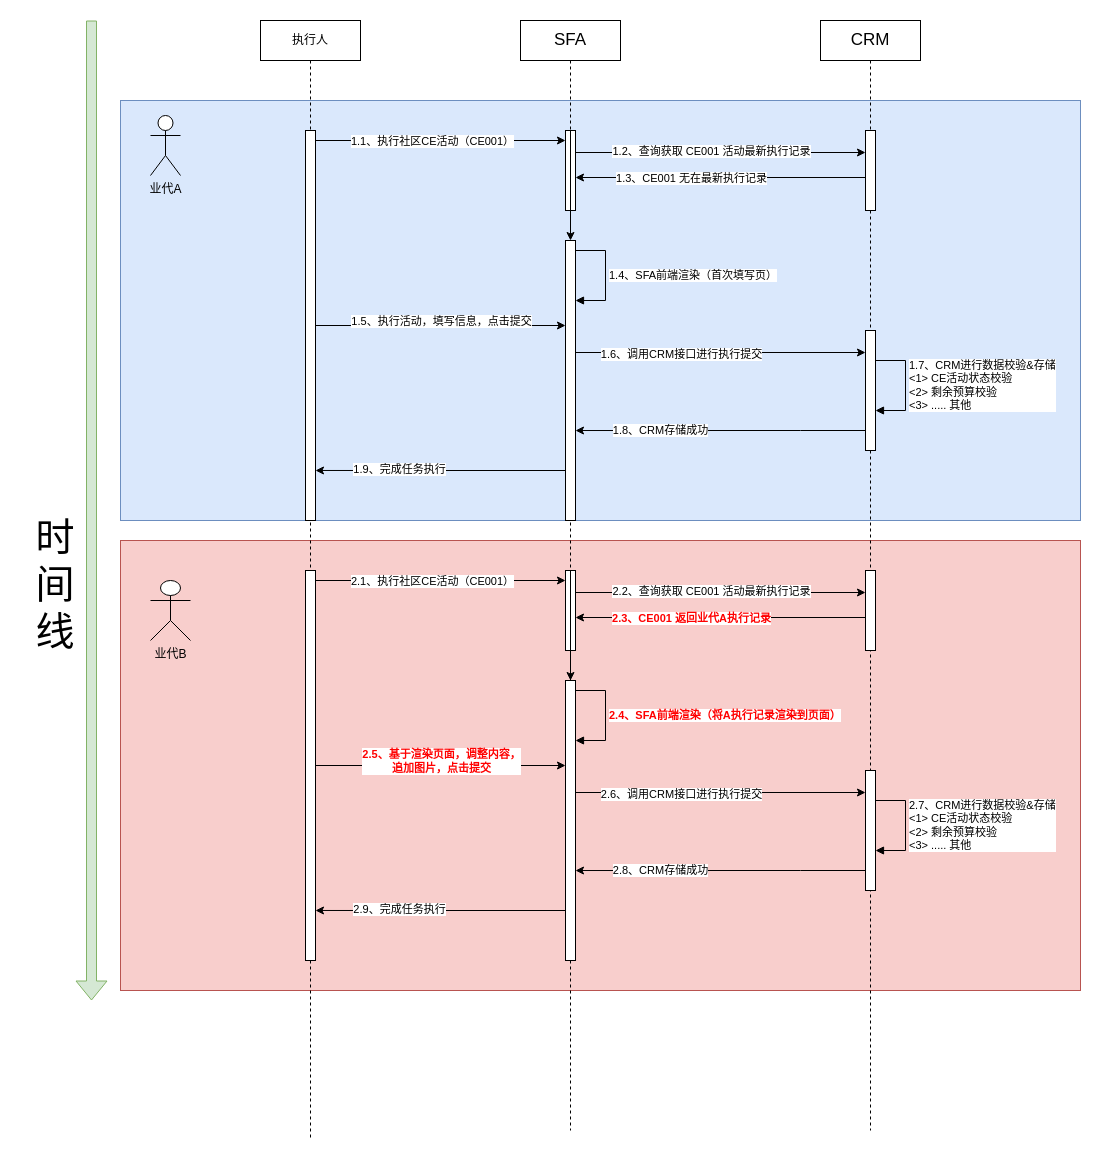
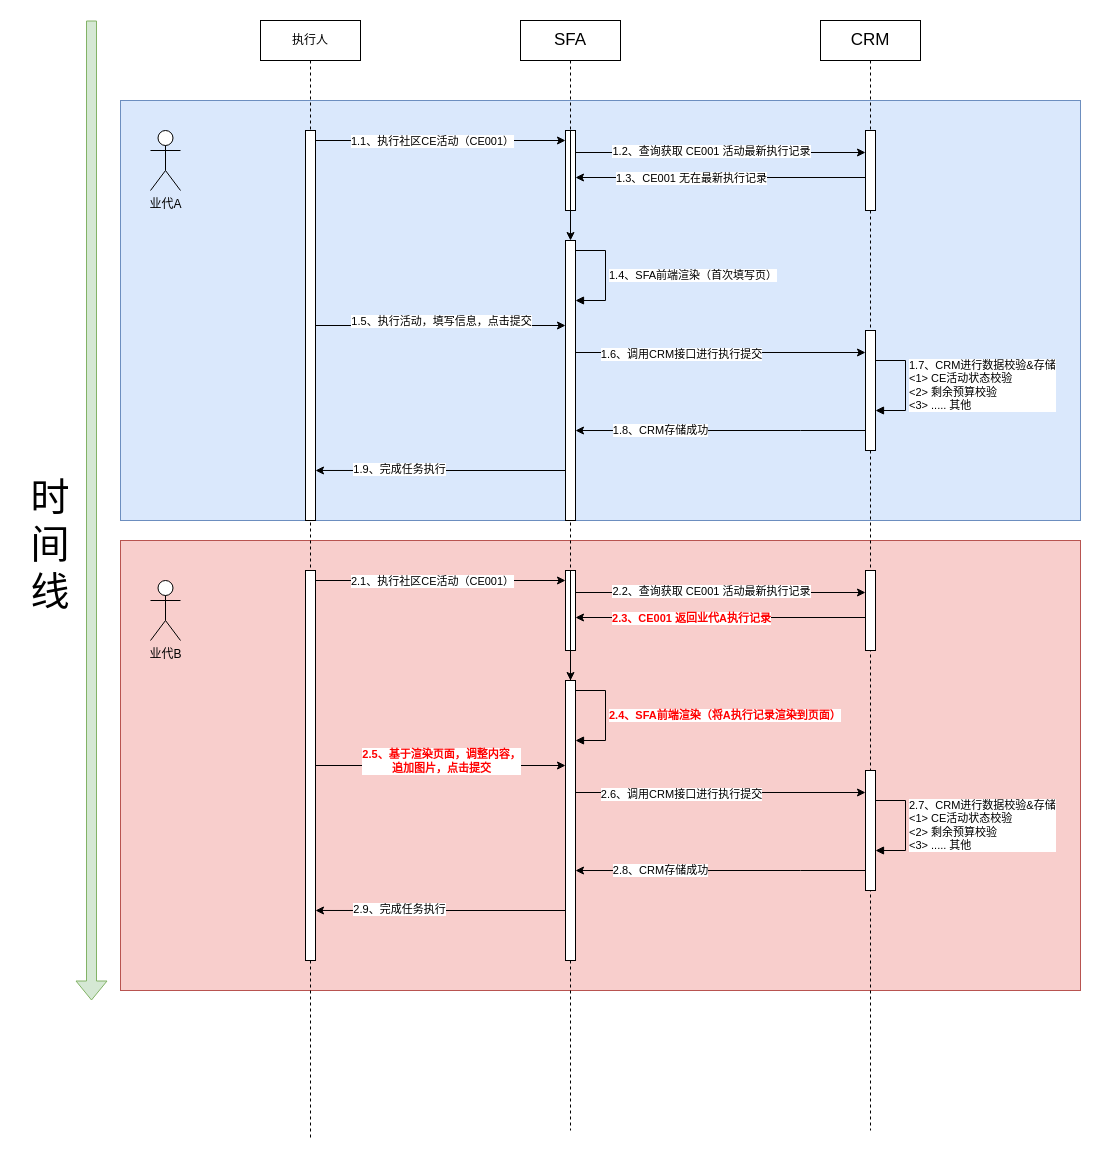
  <mxCell id="0" />
  <mxCell id="1" parent="0" />
  <mxCell id="2" value="" style="rounded=0;whiteSpace=wrap;html=1;fillColor=#f8cecc;strokeColor=#b85450;" vertex="1" parent="1"><mxGeometry x="120" y="540" width="960" height="450" as="geometry" /></mxCell>
  <mxCell id="3" value="" style="rounded=0;whiteSpace=wrap;html=1;fillColor=#dae8fc;strokeColor=#6c8ebf;" vertex="1" parent="1"><mxGeometry x="120" y="100" width="960" height="420" as="geometry" /></mxCell>
  <mxCell id="4" value="SFA" style="shape=umlLifeline;perimeter=lifelinePerimeter;whiteSpace=wrap;html=1;container=1;dropTarget=0;collapsible=0;recursiveResize=0;outlineConnect=0;portConstraint=eastwest;newEdgeStyle={&quot;curved&quot;:0,&quot;rounded&quot;:0};fontSize=17;movable=0;resizable=0;rotatable=0;deletable=0;editable=0;locked=1;connectable=0;" vertex="1" parent="1"><mxGeometry x="520" y="20" width="100" height="1110" as="geometry" /></mxCell>
  <mxCell id="5" value="CRM" style="shape=umlLifeline;perimeter=lifelinePerimeter;whiteSpace=wrap;html=1;container=1;dropTarget=0;collapsible=0;recursiveResize=0;outlineConnect=0;portConstraint=eastwest;newEdgeStyle={&quot;curved&quot;:0,&quot;rounded&quot;:0};fontSize=17;movable=0;resizable=0;rotatable=0;deletable=0;editable=0;locked=1;connectable=0;" vertex="1" parent="1"><mxGeometry x="820" y="20" width="100" height="1110" as="geometry" /></mxCell>
- <mxCell id="6" value="业代A" style="shape=umlActor;verticalLabelPosition=bottom;verticalAlign=top;html=1;" vertex="1" parent="1"><mxGeometry x="150" y="115" width="30" height="60" as="geometry" /></mxCell>
+ <mxCell id="6" value="业代A" style="shape=umlActor;verticalLabelPosition=bottom;verticalAlign=top;html=1;" vertex="1" parent="1"><mxGeometry x="150" y="130" width="30" height="60" as="geometry" /></mxCell>
  <mxCell id="7" value="" style="edgeStyle=orthogonalEdgeStyle;rounded=0;orthogonalLoop=1;jettySize=auto;html=1;curved=0;" edge="1" parent="1"><mxGeometry relative="1" as="geometry"><mxPoint x="575" y="152" as="sourcePoint" /><mxPoint x="865" y="152" as="targetPoint" /></mxGeometry></mxCell>
  <mxCell id="8" value="1.2、查询获取 CE001 活动最新执行记录" style="edgeLabel;html=1;align=center;verticalAlign=middle;resizable=0;points=[];" vertex="1" connectable="0" parent="7"><mxGeometry x="-0.214" y="2" relative="1" as="geometry"><mxPoint x="21" as="offset" /></mxGeometry></mxCell>
  <mxCell id="9" value="" style="html=1;points=[[0,0,0,0,5],[0,1,0,0,-5],[1,0,0,0,5],[1,1,0,0,-5]];perimeter=orthogonalPerimeter;outlineConnect=0;targetShapes=umlLifeline;portConstraint=eastwest;newEdgeStyle={&quot;curved&quot;:0,&quot;rounded&quot;:0};" vertex="1" parent="1"><mxGeometry x="565" y="130" width="10" height="80" as="geometry" /></mxCell>
  <mxCell id="10" value="" style="edgeStyle=orthogonalEdgeStyle;rounded=0;orthogonalLoop=1;jettySize=auto;html=1;curved=0;" edge="1" parent="1"><mxGeometry relative="1" as="geometry"><mxPoint x="865" y="177" as="sourcePoint" /><mxPoint x="575" y="177" as="targetPoint" /></mxGeometry></mxCell>
  <mxCell id="11" value="1.3、CE001 无在最新执行记录" style="edgeLabel;html=1;align=center;verticalAlign=middle;resizable=0;points=[];" vertex="1" connectable="0" parent="10"><mxGeometry x="0.503" relative="1" as="geometry"><mxPoint x="43" as="offset" /></mxGeometry></mxCell>
  <mxCell id="12" value="" style="html=1;points=[[0,0,0,0,5],[0,1,0,0,-5],[1,0,0,0,5],[1,1,0,0,-5]];perimeter=orthogonalPerimeter;outlineConnect=0;targetShapes=umlLifeline;portConstraint=eastwest;newEdgeStyle={&quot;curved&quot;:0,&quot;rounded&quot;:0};" vertex="1" parent="1"><mxGeometry x="865" y="130" width="10" height="80" as="geometry" /></mxCell>
  <mxCell id="13" value="" style="edgeStyle=orthogonalEdgeStyle;rounded=0;orthogonalLoop=1;jettySize=auto;html=1;curved=0;" edge="1" parent="1"><mxGeometry relative="1" as="geometry"><mxPoint x="575" y="352" as="sourcePoint" /><mxPoint x="865" y="352" as="targetPoint" /></mxGeometry></mxCell>
  <mxCell id="14" value="1.6、调用CRM接口进行执行提交" style="edgeLabel;html=1;align=center;verticalAlign=middle;resizable=0;points=[];" vertex="1" connectable="0" parent="13"><mxGeometry x="-0.302" y="-1" relative="1" as="geometry"><mxPoint x="4" as="offset" /></mxGeometry></mxCell>
  <mxCell id="15" value="" style="edgeStyle=orthogonalEdgeStyle;rounded=0;orthogonalLoop=1;jettySize=auto;html=1;curved=0;" edge="1" parent="1" source="17"><mxGeometry relative="1" as="geometry"><mxPoint x="315" y="469.966" as="targetPoint" /><Array as="points"><mxPoint x="390" y="470" /><mxPoint x="390" y="470" /></Array></mxGeometry></mxCell>
  <mxCell id="16" value="1.9、完成任务执行" style="edgeLabel;html=1;align=center;verticalAlign=middle;resizable=0;points=[];" vertex="1" connectable="0" parent="15"><mxGeometry x="0.339" y="-2" relative="1" as="geometry"><mxPoint as="offset" /></mxGeometry></mxCell>
  <mxCell id="17" value="" style="html=1;points=[[0,0,0,0,5],[0,1,0,0,-5],[1,0,0,0,5],[1,1,0,0,-5]];perimeter=orthogonalPerimeter;outlineConnect=0;targetShapes=umlLifeline;portConstraint=eastwest;newEdgeStyle={&quot;curved&quot;:0,&quot;rounded&quot;:0};" vertex="1" parent="1"><mxGeometry x="565" y="240" width="10" height="280" as="geometry" /></mxCell>
  <mxCell id="18" value="" style="endArrow=classic;html=1;rounded=0;" edge="1" parent="1"><mxGeometry width="50" height="50" relative="1" as="geometry"><mxPoint x="570" y="130" as="sourcePoint" /><mxPoint x="570" y="240" as="targetPoint" /></mxGeometry></mxCell>
  <mxCell id="19" value="1.4、SFA前端渲染（首次填写页）" style="html=1;align=left;spacingLeft=2;endArrow=block;rounded=0;edgeStyle=orthogonalEdgeStyle;curved=0;rounded=0;" edge="1" parent="1"><mxGeometry relative="1" as="geometry"><mxPoint x="575" y="250" as="sourcePoint" /><Array as="points"><mxPoint x="605" y="250" /><mxPoint x="605" y="300" /></Array><mxPoint x="575" y="300" as="targetPoint" /></mxGeometry></mxCell>
  <mxCell id="20" value="" style="edgeStyle=orthogonalEdgeStyle;rounded=0;orthogonalLoop=1;jettySize=auto;html=1;curved=0;" edge="1" parent="1" source="22"><mxGeometry relative="1" as="geometry"><mxPoint x="575" y="430.029" as="targetPoint" /><Array as="points"><mxPoint x="800" y="430" /><mxPoint x="800" y="430" /></Array></mxGeometry></mxCell>
  <mxCell id="21" value="1.8、CRM存储成功" style="edgeLabel;html=1;align=center;verticalAlign=middle;resizable=0;points=[];" vertex="1" connectable="0" parent="20"><mxGeometry x="0.65" y="-1" relative="1" as="geometry"><mxPoint x="34" as="offset" /></mxGeometry></mxCell>
  <mxCell id="22" value="" style="html=1;points=[[0,0,0,0,5],[0,1,0,0,-5],[1,0,0,0,5],[1,1,0,0,-5]];perimeter=orthogonalPerimeter;outlineConnect=0;targetShapes=umlLifeline;portConstraint=eastwest;newEdgeStyle={&quot;curved&quot;:0,&quot;rounded&quot;:0};" vertex="1" parent="1"><mxGeometry x="865" y="330" width="10" height="120" as="geometry" /></mxCell>
  <mxCell id="23" value="执行人" style="shape=umlLifeline;perimeter=lifelinePerimeter;whiteSpace=wrap;html=1;container=1;dropTarget=0;collapsible=0;recursiveResize=0;outlineConnect=0;portConstraint=eastwest;newEdgeStyle={&quot;curved&quot;:0,&quot;rounded&quot;:0};movable=0;resizable=0;rotatable=0;deletable=0;editable=0;locked=1;connectable=0;" vertex="1" parent="1"><mxGeometry x="260" y="20" width="100" height="1120" as="geometry" /></mxCell>
  <mxCell id="24" value="" style="edgeStyle=orthogonalEdgeStyle;rounded=0;orthogonalLoop=1;jettySize=auto;html=1;curved=0;" edge="1" parent="1"><mxGeometry relative="1" as="geometry"><mxPoint x="315" y="325" as="sourcePoint" /><mxPoint x="565" y="325" as="targetPoint" /></mxGeometry></mxCell>
  <mxCell id="25" value="1.5、执行活动，填写信息，点击提交" style="edgeLabel;html=1;align=center;verticalAlign=middle;resizable=0;points=[];" vertex="1" connectable="0" parent="24"><mxGeometry x="-0.424" relative="1" as="geometry"><mxPoint x="53" y="-5" as="offset" /></mxGeometry></mxCell>
  <mxCell id="26" value="" style="edgeStyle=orthogonalEdgeStyle;rounded=0;orthogonalLoop=1;jettySize=auto;html=1;curved=0;" edge="1" parent="1"><mxGeometry relative="1" as="geometry"><mxPoint x="315" y="140" as="sourcePoint" /><mxPoint x="565" y="140" as="targetPoint" /></mxGeometry></mxCell>
  <mxCell id="27" value="1.1、执行社区CE活动（CE001）" style="edgeLabel;html=1;align=center;verticalAlign=middle;resizable=0;points=[];" vertex="1" connectable="0" parent="26"><mxGeometry x="-0.069" relative="1" as="geometry"><mxPoint as="offset" /></mxGeometry></mxCell>
  <mxCell id="28" value="" style="html=1;points=[[0,0,0,0,5],[0,1,0,0,-5],[1,0,0,0,5],[1,1,0,0,-5]];perimeter=orthogonalPerimeter;outlineConnect=0;targetShapes=umlLifeline;portConstraint=eastwest;newEdgeStyle={&quot;curved&quot;:0,&quot;rounded&quot;:0};" vertex="1" parent="1"><mxGeometry x="305" y="130" width="10" height="390" as="geometry" /></mxCell>
  <mxCell id="29" value="1.7、CRM进行数据校验&amp;amp;存储&lt;br&gt;&amp;lt;1&amp;gt; CE活动状态校验&lt;br&gt;&amp;lt;2&amp;gt; 剩余预算校验&lt;br&gt;&amp;lt;3&amp;gt; ..... 其他" style="html=1;align=left;spacingLeft=2;endArrow=block;rounded=0;edgeStyle=orthogonalEdgeStyle;curved=0;rounded=0;" edge="1" parent="1" target="22"><mxGeometry relative="1" as="geometry"><mxPoint x="875" y="360" as="sourcePoint" /><Array as="points"><mxPoint x="905" y="360" /><mxPoint x="905" y="410" /></Array><mxPoint x="875" y="410" as="targetPoint" /></mxGeometry></mxCell>
  <mxCell id="30" value="" style="endArrow=classic;html=1;rounded=0;" edge="1" parent="1" source="9"><mxGeometry width="50" height="50" relative="1" as="geometry"><mxPoint x="570" y="210" as="sourcePoint" /><mxPoint x="570" y="130" as="targetPoint" /></mxGeometry></mxCell>
  <mxCell id="31" value="" style="shape=flexArrow;endArrow=classic;html=1;rounded=0;fillColor=#d5e8d4;strokeColor=#82b366;" edge="1" parent="1"><mxGeometry width="50" height="50" relative="1" as="geometry"><mxPoint x="91" y="20" as="sourcePoint" /><mxPoint x="91" y="1000" as="targetPoint" /></mxGeometry></mxCell>
- <mxCell id="32" value="业代B" style="shape=umlActor;verticalLabelPosition=bottom;verticalAlign=top;html=1;" vertex="1" parent="1"><mxGeometry x="150" y="580" width="40" height="60" as="geometry" /></mxCell>
+ <mxCell id="32" value="业代B" style="shape=umlActor;verticalLabelPosition=bottom;verticalAlign=top;html=1;" vertex="1" parent="1"><mxGeometry x="150" y="580" width="30" height="60" as="geometry" /></mxCell>
  <mxCell id="33" value="" style="edgeStyle=orthogonalEdgeStyle;rounded=0;orthogonalLoop=1;jettySize=auto;html=1;curved=0;" edge="1" parent="1"><mxGeometry relative="1" as="geometry"><mxPoint x="575" y="592" as="sourcePoint" /><mxPoint x="865" y="592" as="targetPoint" /></mxGeometry></mxCell>
  <mxCell id="34" value="2.2、查询获取 CE001 活动最新执行记录" style="edgeLabel;html=1;align=center;verticalAlign=middle;resizable=0;points=[];" vertex="1" connectable="0" parent="33"><mxGeometry x="-0.214" y="2" relative="1" as="geometry"><mxPoint x="21" as="offset" /></mxGeometry></mxCell>
  <mxCell id="35" value="" style="html=1;points=[[0,0,0,0,5],[0,1,0,0,-5],[1,0,0,0,5],[1,1,0,0,-5]];perimeter=orthogonalPerimeter;outlineConnect=0;targetShapes=umlLifeline;portConstraint=eastwest;newEdgeStyle={&quot;curved&quot;:0,&quot;rounded&quot;:0};" vertex="1" parent="1"><mxGeometry x="565" y="570" width="10" height="80" as="geometry" /></mxCell>
  <mxCell id="36" value="" style="edgeStyle=orthogonalEdgeStyle;rounded=0;orthogonalLoop=1;jettySize=auto;html=1;curved=0;" edge="1" parent="1"><mxGeometry relative="1" as="geometry"><mxPoint x="865" y="617" as="sourcePoint" /><mxPoint x="575" y="617" as="targetPoint" /></mxGeometry></mxCell>
  <mxCell id="37" value="2.3、CE001 返回业代A执行记录" style="edgeLabel;html=1;align=center;verticalAlign=middle;resizable=0;points=[];fontColor=#FF0000;fontStyle=1" vertex="1" connectable="0" parent="36"><mxGeometry x="0.503" relative="1" as="geometry"><mxPoint x="43" as="offset" /></mxGeometry></mxCell>
  <mxCell id="38" value="" style="html=1;points=[[0,0,0,0,5],[0,1,0,0,-5],[1,0,0,0,5],[1,1,0,0,-5]];perimeter=orthogonalPerimeter;outlineConnect=0;targetShapes=umlLifeline;portConstraint=eastwest;newEdgeStyle={&quot;curved&quot;:0,&quot;rounded&quot;:0};" vertex="1" parent="1"><mxGeometry x="865" y="570" width="10" height="80" as="geometry" /></mxCell>
  <mxCell id="39" value="" style="edgeStyle=orthogonalEdgeStyle;rounded=0;orthogonalLoop=1;jettySize=auto;html=1;curved=0;" edge="1" parent="1"><mxGeometry relative="1" as="geometry"><mxPoint x="575" y="792" as="sourcePoint" /><mxPoint x="865" y="792" as="targetPoint" /></mxGeometry></mxCell>
  <mxCell id="40" value="2.6、调用CRM接口进行执行提交" style="edgeLabel;html=1;align=center;verticalAlign=middle;resizable=0;points=[];" vertex="1" connectable="0" parent="39"><mxGeometry x="-0.302" y="-1" relative="1" as="geometry"><mxPoint x="4" as="offset" /></mxGeometry></mxCell>
  <mxCell id="41" value="" style="edgeStyle=orthogonalEdgeStyle;rounded=0;orthogonalLoop=1;jettySize=auto;html=1;curved=0;" edge="1" parent="1" source="43"><mxGeometry relative="1" as="geometry"><mxPoint x="315" y="909.966" as="targetPoint" /><Array as="points"><mxPoint x="390" y="910" /><mxPoint x="390" y="910" /></Array></mxGeometry></mxCell>
  <mxCell id="42" value="2.9、完成任务执行" style="edgeLabel;html=1;align=center;verticalAlign=middle;resizable=0;points=[];" vertex="1" connectable="0" parent="41"><mxGeometry x="0.339" y="-2" relative="1" as="geometry"><mxPoint as="offset" /></mxGeometry></mxCell>
  <mxCell id="43" value="" style="html=1;points=[[0,0,0,0,5],[0,1,0,0,-5],[1,0,0,0,5],[1,1,0,0,-5]];perimeter=orthogonalPerimeter;outlineConnect=0;targetShapes=umlLifeline;portConstraint=eastwest;newEdgeStyle={&quot;curved&quot;:0,&quot;rounded&quot;:0};" vertex="1" parent="1"><mxGeometry x="565" y="680" width="10" height="280" as="geometry" /></mxCell>
  <mxCell id="44" value="" style="endArrow=classic;html=1;rounded=0;" edge="1" parent="1"><mxGeometry width="50" height="50" relative="1" as="geometry"><mxPoint x="570" y="570" as="sourcePoint" /><mxPoint x="570" y="680" as="targetPoint" /></mxGeometry></mxCell>
  <mxCell id="45" value="2.4、SFA前端渲染（将A执行记录渲染到页面）" style="html=1;align=left;spacingLeft=2;endArrow=block;rounded=0;edgeStyle=orthogonalEdgeStyle;curved=0;rounded=0;fontColor=#FF0000;fontStyle=1" edge="1" parent="1"><mxGeometry relative="1" as="geometry"><mxPoint x="575" y="690" as="sourcePoint" /><Array as="points"><mxPoint x="605" y="690" /><mxPoint x="605" y="740" /></Array><mxPoint x="575" y="740" as="targetPoint" /></mxGeometry></mxCell>
  <mxCell id="46" value="" style="edgeStyle=orthogonalEdgeStyle;rounded=0;orthogonalLoop=1;jettySize=auto;html=1;curved=0;" edge="1" parent="1" source="48"><mxGeometry relative="1" as="geometry"><mxPoint x="575" y="870.029" as="targetPoint" /><Array as="points"><mxPoint x="800" y="870" /><mxPoint x="800" y="870" /></Array></mxGeometry></mxCell>
  <mxCell id="47" value="2.8、CRM存储成功" style="edgeLabel;html=1;align=center;verticalAlign=middle;resizable=0;points=[];" vertex="1" connectable="0" parent="46"><mxGeometry x="0.65" y="-1" relative="1" as="geometry"><mxPoint x="34" as="offset" /></mxGeometry></mxCell>
  <mxCell id="48" value="" style="html=1;points=[[0,0,0,0,5],[0,1,0,0,-5],[1,0,0,0,5],[1,1,0,0,-5]];perimeter=orthogonalPerimeter;outlineConnect=0;targetShapes=umlLifeline;portConstraint=eastwest;newEdgeStyle={&quot;curved&quot;:0,&quot;rounded&quot;:0};" vertex="1" parent="1"><mxGeometry x="865" y="770" width="10" height="120" as="geometry" /></mxCell>
  <mxCell id="49" value="" style="edgeStyle=orthogonalEdgeStyle;rounded=0;orthogonalLoop=1;jettySize=auto;html=1;curved=0;" edge="1" parent="1"><mxGeometry relative="1" as="geometry"><mxPoint x="315" y="765" as="sourcePoint" /><mxPoint x="565" y="765" as="targetPoint" /></mxGeometry></mxCell>
  <mxCell id="50" value="2.5、基于渲染页面，调整内容，&lt;br&gt;追加图片，点击提交" style="edgeLabel;html=1;align=center;verticalAlign=middle;resizable=0;points=[];fontColor=#FF0000;fontStyle=1" vertex="1" connectable="0" parent="49"><mxGeometry x="-0.424" relative="1" as="geometry"><mxPoint x="53" y="-5" as="offset" /></mxGeometry></mxCell>
  <mxCell id="51" value="" style="edgeStyle=orthogonalEdgeStyle;rounded=0;orthogonalLoop=1;jettySize=auto;html=1;curved=0;" edge="1" parent="1"><mxGeometry relative="1" as="geometry"><mxPoint x="315" y="580" as="sourcePoint" /><mxPoint x="565" y="580" as="targetPoint" /></mxGeometry></mxCell>
  <mxCell id="52" value="2.1、执行社区CE活动（CE001）" style="edgeLabel;html=1;align=center;verticalAlign=middle;resizable=0;points=[];" vertex="1" connectable="0" parent="51"><mxGeometry x="-0.069" relative="1" as="geometry"><mxPoint as="offset" /></mxGeometry></mxCell>
  <mxCell id="53" value="" style="html=1;points=[[0,0,0,0,5],[0,1,0,0,-5],[1,0,0,0,5],[1,1,0,0,-5]];perimeter=orthogonalPerimeter;outlineConnect=0;targetShapes=umlLifeline;portConstraint=eastwest;newEdgeStyle={&quot;curved&quot;:0,&quot;rounded&quot;:0};" vertex="1" parent="1"><mxGeometry x="305" y="570" width="10" height="390" as="geometry" /></mxCell>
  <mxCell id="54" value="2.7、CRM进行数据校验&amp;amp;存储&lt;br&gt;&amp;lt;1&amp;gt; CE活动状态校验&lt;br&gt;&amp;lt;2&amp;gt; 剩余预算校验&lt;br&gt;&amp;lt;3&amp;gt; ..... 其他" style="html=1;align=left;spacingLeft=2;endArrow=block;rounded=0;edgeStyle=orthogonalEdgeStyle;curved=0;rounded=0;" edge="1" parent="1" target="48"><mxGeometry relative="1" as="geometry"><mxPoint x="875" y="800" as="sourcePoint" /><Array as="points"><mxPoint x="905" y="800" /><mxPoint x="905" y="850" /></Array><mxPoint x="875" y="850" as="targetPoint" /></mxGeometry></mxCell>
  <mxCell id="55" value="" style="endArrow=classic;html=1;rounded=0;" edge="1" parent="1" source="35"><mxGeometry width="50" height="50" relative="1" as="geometry"><mxPoint x="570" y="650" as="sourcePoint" /><mxPoint x="570" y="570" as="targetPoint" /></mxGeometry></mxCell>
- <mxCell id="56" value="&lt;font style=&quot;font-size: 39px;&quot;&gt;时&lt;br&gt;间&lt;br&gt;线&lt;/font&gt;" style="text;html=1;align=center;verticalAlign=middle;whiteSpace=wrap;rounded=0;" vertex="1" parent="1"><mxGeometry x="25" y="505" width="60" height="160" as="geometry" /></mxCell>
+ <mxCell id="56" value="&lt;font style=&quot;font-size: 39px;&quot;&gt;时&lt;br&gt;间&lt;br&gt;线&lt;/font&gt;" style="text;html=1;align=center;verticalAlign=middle;whiteSpace=wrap;rounded=0;" vertex="1" parent="1"><mxGeometry x="20" y="465" width="60" height="160" as="geometry" /></mxCell>
